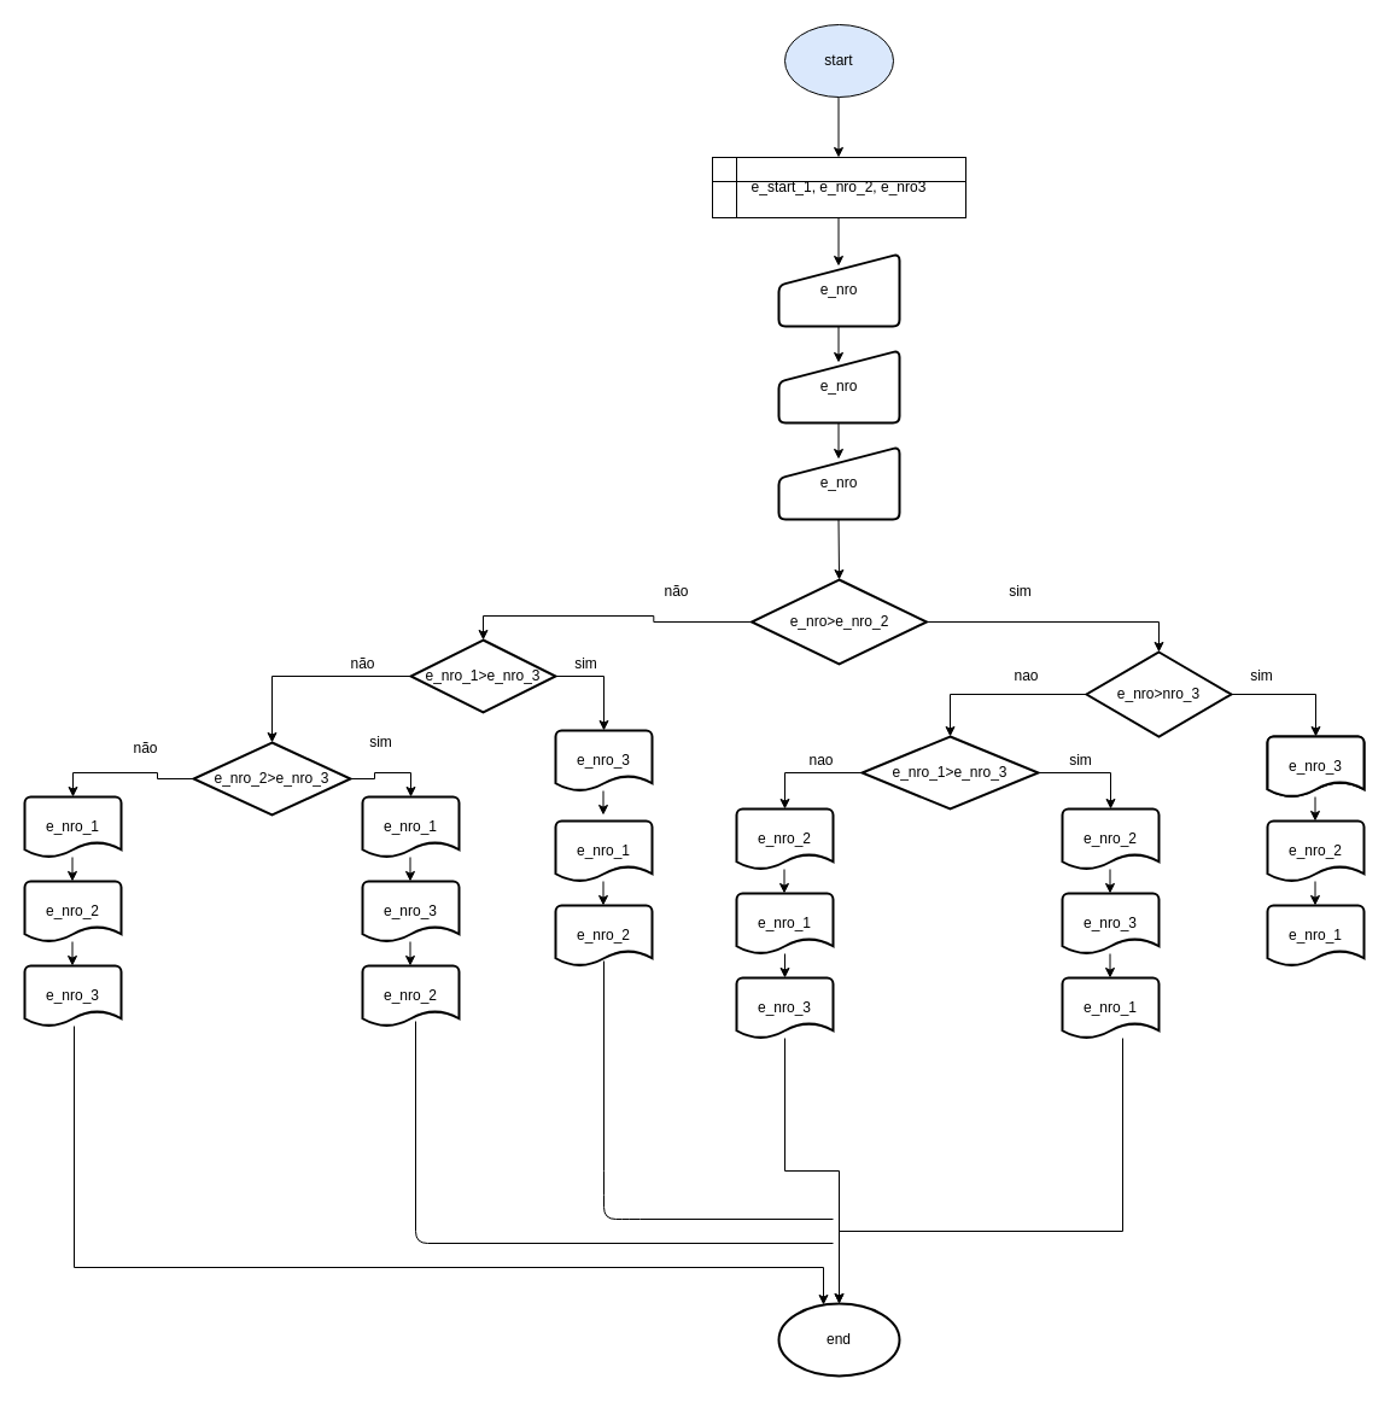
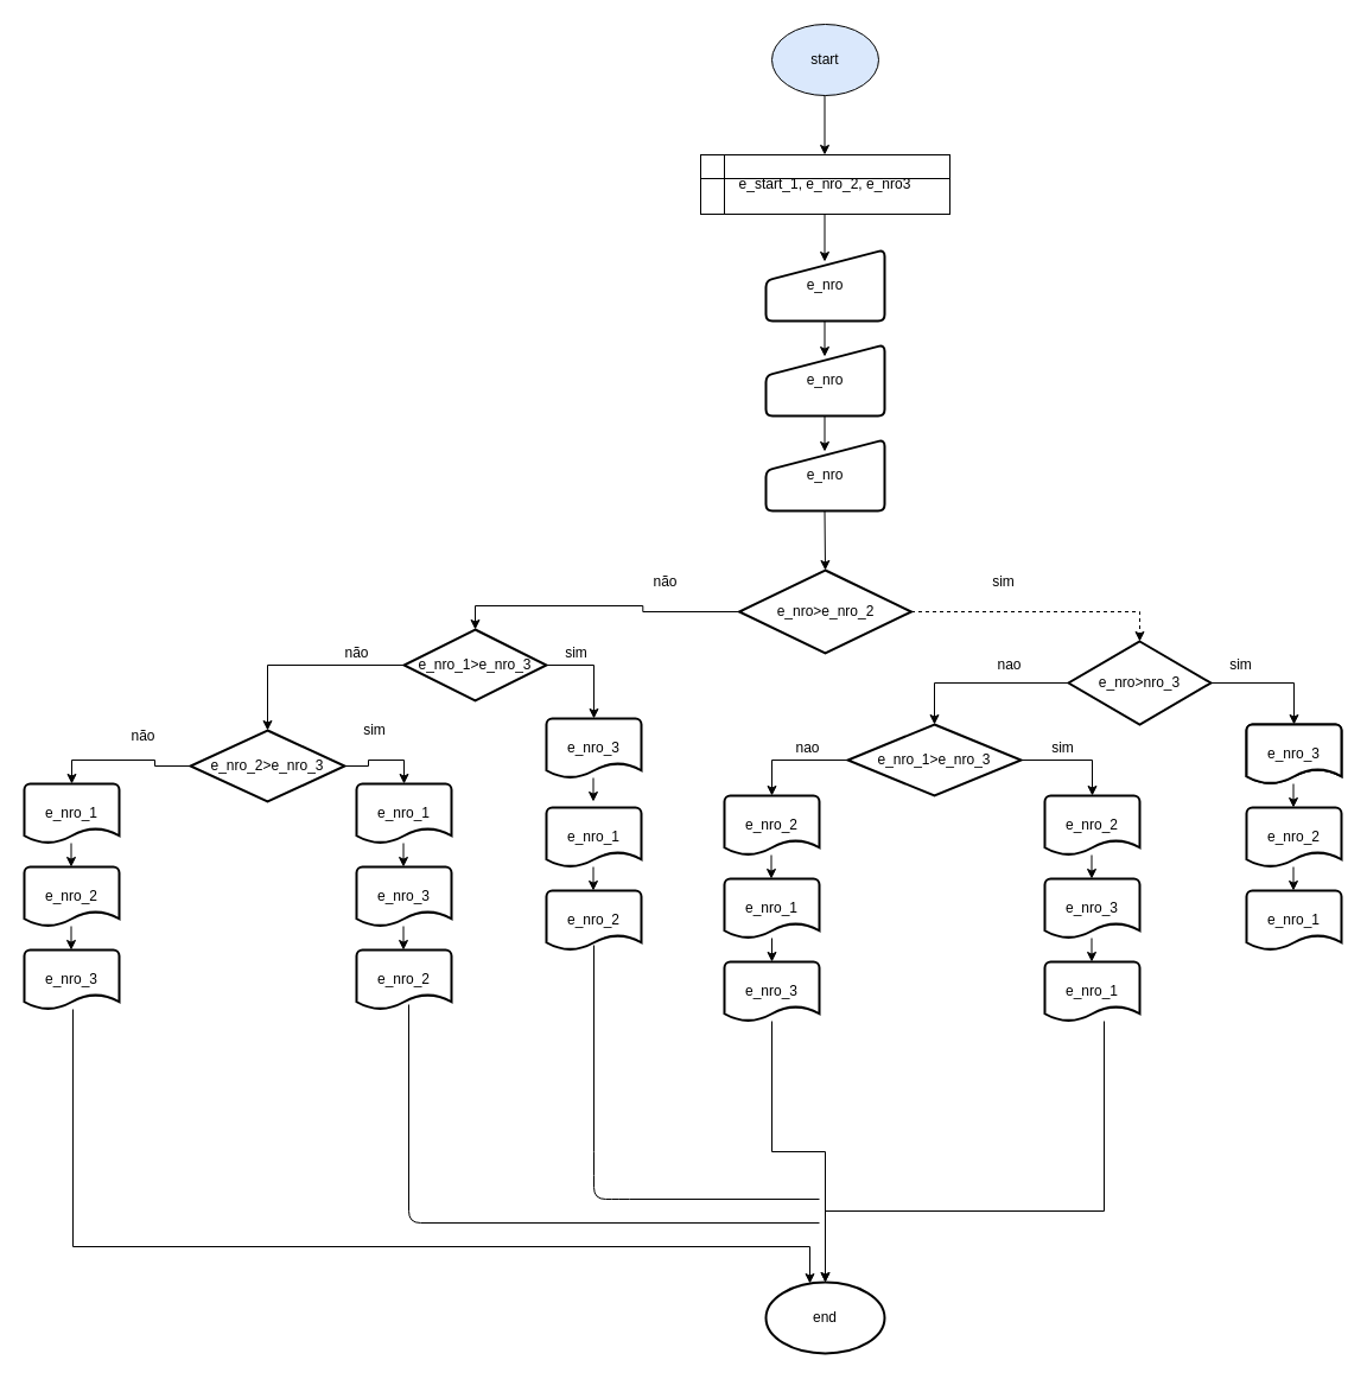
  <mxCell id="0" />
  <mxCell id="1" parent="0" />
  <mxCell id="2" value="&lt;font style=&quot;vertical-align: inherit&quot;&gt;&lt;font style=&quot;vertical-align: inherit&quot;&gt;start&lt;/font&gt;&lt;/font&gt;" style="ellipse;whiteSpace=wrap;html=1;fillColor=#dae8fc;" vertex="1" parent="1"><mxGeometry x="650" y="20" width="90" height="60" as="geometry" /></mxCell>
  <mxCell id="3" value="" style="endArrow=classic;html=1;" edge="1" parent="1"><mxGeometry width="50" height="50" relative="1" as="geometry"><mxPoint x="694.5" y="80" as="sourcePoint" /><mxPoint x="694.5" y="130" as="targetPoint" /></mxGeometry></mxCell>
  <mxCell id="4" value="&lt;font style=&quot;vertical-align: inherit&quot;&gt;&lt;font style=&quot;vertical-align: inherit&quot;&gt;&lt;font style=&quot;vertical-align: inherit&quot;&gt;&lt;font style=&quot;vertical-align: inherit&quot;&gt;&lt;font style=&quot;vertical-align: inherit&quot;&gt;&lt;font style=&quot;vertical-align: inherit&quot;&gt;&lt;font style=&quot;vertical-align: inherit&quot;&gt;&lt;font style=&quot;vertical-align: inherit&quot;&gt;e_start_1, e_nro_2, e_nro3&lt;/font&gt;&lt;/font&gt;&lt;/font&gt;&lt;/font&gt;&lt;/font&gt;&lt;/font&gt;&lt;/font&gt;&lt;/font&gt;" style="shape=internalStorage;whiteSpace=wrap;html=1;backgroundOutline=1;" vertex="1" parent="1"><mxGeometry x="590" y="130" width="210" height="50" as="geometry" /></mxCell>
  <mxCell id="5" value="" style="endArrow=classic;html=1;" edge="1" parent="1"><mxGeometry width="50" height="50" relative="1" as="geometry"><mxPoint x="694.5" y="180" as="sourcePoint" /><mxPoint x="694.5" y="220" as="targetPoint" /></mxGeometry></mxCell>
  <mxCell id="6" value="&lt;font style=&quot;vertical-align: inherit&quot;&gt;&lt;font style=&quot;vertical-align: inherit&quot;&gt;e_nro&lt;/font&gt;&lt;/font&gt;" style="html=1;strokeWidth=2;shape=manualInput;whiteSpace=wrap;rounded=1;size=26;arcSize=11;" vertex="1" parent="1"><mxGeometry x="645" y="210" width="100" height="60" as="geometry" /></mxCell>
  <mxCell id="7" value="&lt;font style=&quot;vertical-align: inherit&quot;&gt;&lt;font style=&quot;vertical-align: inherit&quot;&gt;e_nro&lt;/font&gt;&lt;/font&gt;" style="html=1;strokeWidth=2;shape=manualInput;whiteSpace=wrap;rounded=1;size=26;arcSize=11;" vertex="1" parent="1"><mxGeometry x="645" y="290" width="100" height="60" as="geometry" /></mxCell>
  <mxCell id="8" value="&lt;font style=&quot;vertical-align: inherit&quot;&gt;&lt;font style=&quot;vertical-align: inherit&quot;&gt;e_nro&lt;/font&gt;&lt;/font&gt;" style="html=1;strokeWidth=2;shape=manualInput;whiteSpace=wrap;rounded=1;size=26;arcSize=11;" vertex="1" parent="1"><mxGeometry x="645" y="370" width="100" height="60" as="geometry" /></mxCell>
  <mxCell id="9" value="" style="endArrow=classic;html=1;" edge="1" parent="1"><mxGeometry width="50" height="50" relative="1" as="geometry"><mxPoint x="694.5" y="270" as="sourcePoint" /><mxPoint x="694.5" y="300" as="targetPoint" /></mxGeometry></mxCell>
  <mxCell id="10" value="" style="endArrow=classic;html=1;" edge="1" parent="1"><mxGeometry width="50" height="50" relative="1" as="geometry"><mxPoint x="694.5" y="350" as="sourcePoint" /><mxPoint x="694.5" y="380" as="targetPoint" /></mxGeometry></mxCell>
- <mxCell id="11" style="edgeStyle=orthogonalEdgeStyle;rounded=0;orthogonalLoop=1;jettySize=auto;html=1;exitX=1;exitY=0.5;exitDx=0;exitDy=0;exitPerimeter=0;entryX=0.5;entryY=0;entryDx=0;entryDy=0;entryPerimeter=0;" edge="1" parent="1" source="13" target="18"><mxGeometry relative="1" as="geometry"><mxPoint x="900" y="505" as="targetPoint" /></mxGeometry></mxCell>
+ <mxCell id="11" style="edgeStyle=orthogonalEdgeStyle;rounded=0;orthogonalLoop=1;jettySize=auto;html=1;exitX=1;exitY=0.5;exitDx=0;exitDy=0;exitPerimeter=0;entryX=0.5;entryY=0;entryDx=0;entryDy=0;entryPerimeter=0;dashed=1;" edge="1" parent="1" source="13" target="18"><mxGeometry relative="1" as="geometry"><mxPoint x="900" y="505" as="targetPoint" /></mxGeometry></mxCell>
  <mxCell id="12" style="edgeStyle=orthogonalEdgeStyle;rounded=0;orthogonalLoop=1;jettySize=auto;html=1;exitX=0;exitY=0.5;exitDx=0;exitDy=0;exitPerimeter=0;entryX=0.5;entryY=0;entryDx=0;entryDy=0;entryPerimeter=0;" edge="1" parent="1" source="13" target="47"><mxGeometry relative="1" as="geometry"><mxPoint x="496" y="505" as="targetPoint" /></mxGeometry></mxCell>
  <mxCell id="13" value="&lt;font style=&quot;vertical-align: inherit&quot;&gt;&lt;font style=&quot;vertical-align: inherit&quot;&gt;e_nro&amp;gt;e_nro_2&lt;/font&gt;&lt;/font&gt;" style="strokeWidth=2;html=1;shape=mxgraph.flowchart.decision;whiteSpace=wrap;" vertex="1" parent="1"><mxGeometry x="622.5" y="480" width="145" height="70" as="geometry" /></mxCell>
  <mxCell id="14" value="&lt;font style=&quot;vertical-align: inherit&quot;&gt;&lt;font style=&quot;vertical-align: inherit&quot;&gt;sim&lt;/font&gt;&lt;/font&gt;" style="text;html=1;align=center;verticalAlign=middle;resizable=0;points=[];autosize=1;" vertex="1" parent="1"><mxGeometry x="830" y="480" width="30" height="20" as="geometry" /></mxCell>
  <mxCell id="15" value="&lt;font style=&quot;vertical-align: inherit&quot;&gt;&lt;font style=&quot;vertical-align: inherit&quot;&gt;não&lt;/font&gt;&lt;/font&gt;" style="text;html=1;align=center;verticalAlign=middle;resizable=0;points=[];autosize=1;" vertex="1" parent="1"><mxGeometry x="540" y="480" width="40" height="20" as="geometry" /></mxCell>
  <mxCell id="16" style="edgeStyle=orthogonalEdgeStyle;rounded=0;orthogonalLoop=1;jettySize=auto;html=1;exitX=1;exitY=0.5;exitDx=0;exitDy=0;exitPerimeter=0;entryX=0.5;entryY=0;entryDx=0;entryDy=0;entryPerimeter=0;" edge="1" parent="1" source="18" target="20"><mxGeometry relative="1" as="geometry"><mxPoint x="1090" y="575" as="targetPoint" /></mxGeometry></mxCell>
  <mxCell id="17" style="edgeStyle=orthogonalEdgeStyle;rounded=0;orthogonalLoop=1;jettySize=auto;html=1;exitX=0;exitY=0.5;exitDx=0;exitDy=0;exitPerimeter=0;entryX=0.5;entryY=0;entryDx=0;entryDy=0;entryPerimeter=0;" edge="1" parent="1" source="18" target="29"><mxGeometry relative="1" as="geometry"><mxPoint x="800" y="575" as="targetPoint" /></mxGeometry></mxCell>
  <mxCell id="18" value="&lt;font style=&quot;vertical-align: inherit&quot;&gt;&lt;font style=&quot;vertical-align: inherit&quot;&gt;e_nro&amp;gt;nro_3&lt;/font&gt;&lt;/font&gt;" style="strokeWidth=2;html=1;shape=mxgraph.flowchart.decision;whiteSpace=wrap;" vertex="1" parent="1"><mxGeometry x="900" y="540" width="120" height="70" as="geometry" /></mxCell>
  <mxCell id="19" value="sim" style="text;html=1;align=center;verticalAlign=middle;resizable=0;points=[];autosize=1;" vertex="1" parent="1"><mxGeometry x="1030" y="550" width="30" height="20" as="geometry" /></mxCell>
  <mxCell id="20" value="e_nro_3" style="strokeWidth=2;html=1;shape=mxgraph.flowchart.document2;whiteSpace=wrap;size=0.25;" vertex="1" parent="1"><mxGeometry x="1050" y="610" width="80" height="50" as="geometry" /></mxCell>
  <mxCell id="21" value="e_nro_2" style="strokeWidth=2;html=1;shape=mxgraph.flowchart.document2;whiteSpace=wrap;size=0.25;" vertex="1" parent="1"><mxGeometry x="1050" y="680" width="80" height="50" as="geometry" /></mxCell>
  <mxCell id="22" value="" style="endArrow=classic;html=1;" edge="1" parent="1"><mxGeometry width="50" height="50" relative="1" as="geometry"><mxPoint x="1089.5" y="660" as="sourcePoint" /><mxPoint x="1089.5" y="680" as="targetPoint" /></mxGeometry></mxCell>
  <mxCell id="23" value="e_nro_3" style="strokeWidth=2;html=1;shape=mxgraph.flowchart.document2;whiteSpace=wrap;size=0.25;" vertex="1" parent="1"><mxGeometry x="1050" y="610" width="80" height="50" as="geometry" /></mxCell>
  <mxCell id="24" value="e_nro_1" style="strokeWidth=2;html=1;shape=mxgraph.flowchart.document2;whiteSpace=wrap;size=0.25;" vertex="1" parent="1"><mxGeometry x="1050" y="750" width="80" height="50" as="geometry" /></mxCell>
  <mxCell id="25" value="" style="endArrow=classic;html=1;" edge="1" parent="1"><mxGeometry width="50" height="50" relative="1" as="geometry"><mxPoint x="1089.5" y="730" as="sourcePoint" /><mxPoint x="1089.5" y="750" as="targetPoint" /></mxGeometry></mxCell>
  <mxCell id="26" value="nao" style="text;html=1;align=center;verticalAlign=middle;resizable=0;points=[];autosize=1;" vertex="1" parent="1"><mxGeometry x="830" y="550" width="40" height="20" as="geometry" /></mxCell>
  <mxCell id="27" style="edgeStyle=orthogonalEdgeStyle;rounded=0;orthogonalLoop=1;jettySize=auto;html=1;exitX=1;exitY=0.5;exitDx=0;exitDy=0;exitPerimeter=0;entryX=0.5;entryY=0;entryDx=0;entryDy=0;entryPerimeter=0;" edge="1" parent="1" source="29" target="31"><mxGeometry relative="1" as="geometry"><mxPoint x="930" y="640" as="targetPoint" /></mxGeometry></mxCell>
  <mxCell id="28" style="edgeStyle=orthogonalEdgeStyle;rounded=0;orthogonalLoop=1;jettySize=auto;html=1;exitX=0;exitY=0.5;exitDx=0;exitDy=0;exitPerimeter=0;entryX=0.5;entryY=0;entryDx=0;entryDy=0;entryPerimeter=0;" edge="1" parent="1" source="29" target="38"><mxGeometry relative="1" as="geometry"><mxPoint x="640" y="640" as="targetPoint" /></mxGeometry></mxCell>
  <mxCell id="29" value="e_nro_1&amp;gt;e_nro_3" style="strokeWidth=2;html=1;shape=mxgraph.flowchart.decision;whiteSpace=wrap;" vertex="1" parent="1"><mxGeometry x="714" y="610" width="146" height="60" as="geometry" /></mxCell>
  <mxCell id="30" value="sim" style="text;html=1;align=center;verticalAlign=middle;resizable=0;points=[];autosize=1;" vertex="1" parent="1"><mxGeometry x="880" y="620" width="30" height="20" as="geometry" /></mxCell>
  <mxCell id="31" value="e_nro_2" style="strokeWidth=2;html=1;shape=mxgraph.flowchart.document2;whiteSpace=wrap;size=0.25;" vertex="1" parent="1"><mxGeometry x="880" y="670" width="80" height="50" as="geometry" /></mxCell>
  <mxCell id="32" value="" style="endArrow=classic;html=1;" edge="1" parent="1"><mxGeometry width="50" height="50" relative="1" as="geometry"><mxPoint x="919.5" y="790" as="sourcePoint" /><mxPoint x="919.5" y="810" as="targetPoint" /></mxGeometry></mxCell>
  <mxCell id="33" value="" style="endArrow=classic;html=1;" edge="1" parent="1"><mxGeometry width="50" height="50" relative="1" as="geometry"><mxPoint x="919.5" y="720" as="sourcePoint" /><mxPoint x="919.5" y="740" as="targetPoint" /></mxGeometry></mxCell>
  <mxCell id="34" value="e_nro_3" style="strokeWidth=2;html=1;shape=mxgraph.flowchart.document2;whiteSpace=wrap;size=0.25;" vertex="1" parent="1"><mxGeometry x="880" y="740" width="80" height="50" as="geometry" /></mxCell>
  <mxCell id="35" style="edgeStyle=orthogonalEdgeStyle;rounded=0;orthogonalLoop=1;jettySize=auto;html=1;entryX=0.5;entryY=0;entryDx=0;entryDy=0;entryPerimeter=0;" edge="1" parent="1" source="36" target="53"><mxGeometry relative="1" as="geometry"><mxPoint x="920" y="980" as="targetPoint" /><Array as="points"><mxPoint x="930" y="1020" /><mxPoint x="695" y="1020" /></Array></mxGeometry></mxCell>
  <mxCell id="36" value="e_nro_1" style="strokeWidth=2;html=1;shape=mxgraph.flowchart.document2;whiteSpace=wrap;size=0.25;" vertex="1" parent="1"><mxGeometry x="880" y="810" width="80" height="50" as="geometry" /></mxCell>
  <mxCell id="37" value="nao" style="text;html=1;align=center;verticalAlign=middle;resizable=0;points=[];autosize=1;" vertex="1" parent="1"><mxGeometry x="660" y="620" width="40" height="20" as="geometry" /></mxCell>
  <mxCell id="38" value="e_nro_2" style="strokeWidth=2;html=1;shape=mxgraph.flowchart.document2;whiteSpace=wrap;size=0.25;" vertex="1" parent="1"><mxGeometry x="610" y="670" width="80" height="50" as="geometry" /></mxCell>
  <mxCell id="39" value="" style="endArrow=classic;html=1;" edge="1" parent="1"><mxGeometry width="50" height="50" relative="1" as="geometry"><mxPoint x="650" y="790" as="sourcePoint" /><mxPoint x="650" y="810" as="targetPoint" /></mxGeometry></mxCell>
  <mxCell id="40" value="" style="endArrow=classic;html=1;" edge="1" parent="1"><mxGeometry width="50" height="50" relative="1" as="geometry"><mxPoint x="649.5" y="720" as="sourcePoint" /><mxPoint x="649.5" y="740" as="targetPoint" /></mxGeometry></mxCell>
  <mxCell id="41" value="e_nro_1" style="strokeWidth=2;html=1;shape=mxgraph.flowchart.document2;whiteSpace=wrap;size=0.25;" vertex="1" parent="1"><mxGeometry x="610" y="740" width="80" height="50" as="geometry" /></mxCell>
  <mxCell id="42" style="edgeStyle=orthogonalEdgeStyle;rounded=0;orthogonalLoop=1;jettySize=auto;html=1;entryX=0.5;entryY=0;entryDx=0;entryDy=0;entryPerimeter=0;" edge="1" parent="1" source="43" target="53"><mxGeometry relative="1" as="geometry"><mxPoint x="650" y="940" as="targetPoint" /></mxGeometry></mxCell>
  <mxCell id="43" value="e_nro_3" style="strokeWidth=2;html=1;shape=mxgraph.flowchart.document2;whiteSpace=wrap;size=0.25;" vertex="1" parent="1"><mxGeometry x="610" y="810" width="80" height="50" as="geometry" /></mxCell>
  <mxCell id="44" value="" style="endArrow=classic;html=1;entryX=0.5;entryY=0;entryDx=0;entryDy=0;entryPerimeter=0;" edge="1" parent="1" target="13"><mxGeometry width="50" height="50" relative="1" as="geometry"><mxPoint x="694.5" y="430" as="sourcePoint" /><mxPoint x="694.5" y="460" as="targetPoint" /></mxGeometry></mxCell>
  <mxCell id="45" style="edgeStyle=orthogonalEdgeStyle;rounded=0;orthogonalLoop=1;jettySize=auto;html=1;exitX=1;exitY=0.5;exitDx=0;exitDy=0;exitPerimeter=0;" edge="1" parent="1" source="47" target="48"><mxGeometry relative="1" as="geometry" /></mxCell>
  <mxCell id="46" style="edgeStyle=orthogonalEdgeStyle;rounded=0;orthogonalLoop=1;jettySize=auto;html=1;exitX=0;exitY=0.5;exitDx=0;exitDy=0;exitPerimeter=0;entryX=0.5;entryY=0;entryDx=0;entryDy=0;entryPerimeter=0;" edge="1" parent="1" source="47" target="59"><mxGeometry relative="1" as="geometry"><mxPoint x="260" y="560" as="targetPoint" /></mxGeometry></mxCell>
  <mxCell id="47" value="e_nro_1&amp;gt;e_nro_3" style="strokeWidth=2;html=1;shape=mxgraph.flowchart.decision;whiteSpace=wrap;" vertex="1" parent="1"><mxGeometry x="340" y="530" width="120" height="60" as="geometry" /></mxCell>
  <mxCell id="48" value="e_nro_3" style="strokeWidth=2;html=1;shape=mxgraph.flowchart.document2;whiteSpace=wrap;size=0.25;" vertex="1" parent="1"><mxGeometry x="460" y="605" width="80" height="50" as="geometry" /></mxCell>
  <mxCell id="49" value="" style="endArrow=classic;html=1;" edge="1" parent="1"><mxGeometry width="50" height="50" relative="1" as="geometry"><mxPoint x="499.5" y="655" as="sourcePoint" /><mxPoint x="499.5" y="675" as="targetPoint" /></mxGeometry></mxCell>
  <mxCell id="50" value="" style="endArrow=classic;html=1;" edge="1" parent="1"><mxGeometry width="50" height="50" relative="1" as="geometry"><mxPoint x="499.5" y="730" as="sourcePoint" /><mxPoint x="499.5" y="750" as="targetPoint" /></mxGeometry></mxCell>
  <mxCell id="51" value="e_nro_1" style="strokeWidth=2;html=1;shape=mxgraph.flowchart.document2;whiteSpace=wrap;size=0.25;" vertex="1" parent="1"><mxGeometry x="460" y="680" width="80" height="50" as="geometry" /></mxCell>
  <mxCell id="52" value="e_nro_2" style="strokeWidth=2;html=1;shape=mxgraph.flowchart.document2;whiteSpace=wrap;size=0.25;" vertex="1" parent="1"><mxGeometry x="460" y="750" width="80" height="50" as="geometry" /></mxCell>
  <mxCell id="53" value="end" style="strokeWidth=2;html=1;shape=mxgraph.flowchart.start_1;whiteSpace=wrap;" vertex="1" parent="1"><mxGeometry x="645" y="1080" width="100" height="60" as="geometry" /></mxCell>
  <mxCell id="54" value="sim" style="text;html=1;align=center;verticalAlign=middle;resizable=0;points=[];autosize=1;" vertex="1" parent="1"><mxGeometry x="470" y="540" width="30" height="20" as="geometry" /></mxCell>
  <mxCell id="55" value="" style="endArrow=none;html=1;exitX=0.5;exitY=0.92;exitDx=0;exitDy=0;exitPerimeter=0;" edge="1" parent="1" source="52"><mxGeometry width="50" height="50" relative="1" as="geometry"><mxPoint x="500" y="870" as="sourcePoint" /><mxPoint x="690" y="1010" as="targetPoint" /><Array as="points"><mxPoint x="500" y="980" /><mxPoint x="500" y="1010" /><mxPoint x="520" y="1010" /></Array></mxGeometry></mxCell>
  <mxCell id="56" value="não" style="text;html=1;align=center;verticalAlign=middle;resizable=0;points=[];autosize=1;" vertex="1" parent="1"><mxGeometry x="280" y="540" width="40" height="20" as="geometry" /></mxCell>
  <mxCell id="57" style="edgeStyle=orthogonalEdgeStyle;rounded=0;orthogonalLoop=1;jettySize=auto;html=1;exitX=1;exitY=0.5;exitDx=0;exitDy=0;exitPerimeter=0;entryX=0.5;entryY=0;entryDx=0;entryDy=0;entryPerimeter=0;" edge="1" parent="1" source="59" target="61"><mxGeometry relative="1" as="geometry"><mxPoint x="350" y="630" as="targetPoint" /></mxGeometry></mxCell>
  <mxCell id="58" style="edgeStyle=orthogonalEdgeStyle;rounded=0;orthogonalLoop=1;jettySize=auto;html=1;exitX=0;exitY=0.5;exitDx=0;exitDy=0;exitPerimeter=0;entryX=0.5;entryY=0;entryDx=0;entryDy=0;entryPerimeter=0;" edge="1" parent="1" source="59" target="68"><mxGeometry relative="1" as="geometry"><mxPoint x="70" y="630" as="targetPoint" /></mxGeometry></mxCell>
  <mxCell id="59" value="e_nro_2&amp;gt;e_nro_3" style="strokeWidth=2;html=1;shape=mxgraph.flowchart.decision;whiteSpace=wrap;" vertex="1" parent="1"><mxGeometry x="160" y="615" width="130" height="60" as="geometry" /></mxCell>
  <mxCell id="60" value="sim" style="text;html=1;align=center;verticalAlign=middle;resizable=0;points=[];autosize=1;" vertex="1" parent="1"><mxGeometry x="300" y="605" width="30" height="20" as="geometry" /></mxCell>
  <mxCell id="61" value="e_nro_1" style="strokeWidth=2;html=1;shape=mxgraph.flowchart.document2;whiteSpace=wrap;size=0.25;" vertex="1" parent="1"><mxGeometry x="300" y="660" width="80" height="50" as="geometry" /></mxCell>
  <mxCell id="62" value="" style="endArrow=classic;html=1;" edge="1" parent="1"><mxGeometry width="50" height="50" relative="1" as="geometry"><mxPoint x="339.5" y="780" as="sourcePoint" /><mxPoint x="339.5" y="800" as="targetPoint" /></mxGeometry></mxCell>
  <mxCell id="63" value="" style="endArrow=classic;html=1;" edge="1" parent="1"><mxGeometry width="50" height="50" relative="1" as="geometry"><mxPoint x="339.5" y="710" as="sourcePoint" /><mxPoint x="339.5" y="730" as="targetPoint" /></mxGeometry></mxCell>
  <mxCell id="64" value="e_nro_3" style="strokeWidth=2;html=1;shape=mxgraph.flowchart.document2;whiteSpace=wrap;size=0.25;" vertex="1" parent="1"><mxGeometry x="300" y="730" width="80" height="50" as="geometry" /></mxCell>
  <mxCell id="65" value="e_nro_2" style="strokeWidth=2;html=1;shape=mxgraph.flowchart.document2;whiteSpace=wrap;size=0.25;" vertex="1" parent="1"><mxGeometry x="300" y="800" width="80" height="50" as="geometry" /></mxCell>
  <mxCell id="66" value="" style="endArrow=none;html=1;entryX=0.55;entryY=0.92;entryDx=0;entryDy=0;entryPerimeter=0;" edge="1" parent="1" target="65"><mxGeometry width="50" height="50" relative="1" as="geometry"><mxPoint x="690" y="1030" as="sourcePoint" /><mxPoint x="350" y="920" as="targetPoint" /><Array as="points"><mxPoint x="344" y="1030" /></Array></mxGeometry></mxCell>
  <mxCell id="67" value="não" style="text;html=1;align=center;verticalAlign=middle;resizable=0;points=[];autosize=1;" vertex="1" parent="1"><mxGeometry x="100" y="610" width="40" height="20" as="geometry" /></mxCell>
  <mxCell id="68" value="e_nro_1" style="strokeWidth=2;html=1;shape=mxgraph.flowchart.document2;whiteSpace=wrap;size=0.25;" vertex="1" parent="1"><mxGeometry x="20" y="660" width="80" height="50" as="geometry" /></mxCell>
  <mxCell id="69" value="" style="endArrow=classic;html=1;" edge="1" parent="1"><mxGeometry width="50" height="50" relative="1" as="geometry"><mxPoint x="59.5" y="780" as="sourcePoint" /><mxPoint x="59.5" y="800" as="targetPoint" /></mxGeometry></mxCell>
  <mxCell id="70" value="" style="endArrow=classic;html=1;" edge="1" parent="1"><mxGeometry width="50" height="50" relative="1" as="geometry"><mxPoint x="59.5" y="710" as="sourcePoint" /><mxPoint x="59.5" y="730" as="targetPoint" /></mxGeometry></mxCell>
  <mxCell id="71" value="e_nro_2" style="strokeWidth=2;html=1;shape=mxgraph.flowchart.document2;whiteSpace=wrap;size=0.25;" vertex="1" parent="1"><mxGeometry x="20" y="730" width="80" height="50" as="geometry" /></mxCell>
  <mxCell id="72" style="edgeStyle=orthogonalEdgeStyle;rounded=0;orthogonalLoop=1;jettySize=auto;html=1;entryX=0.36;entryY=0.017;entryDx=0;entryDy=0;entryPerimeter=0;" edge="1" parent="1"><mxGeometry relative="1" as="geometry"><mxPoint x="61" y="850" as="sourcePoint" /><mxPoint x="682" y="1081.02" as="targetPoint" /><Array as="points"><mxPoint x="61" y="1050" /><mxPoint x="682" y="1050" /></Array></mxGeometry></mxCell>
  <mxCell id="73" value="e_nro_3" style="strokeWidth=2;html=1;shape=mxgraph.flowchart.document2;whiteSpace=wrap;size=0.25;" vertex="1" parent="1"><mxGeometry x="20" y="800" width="80" height="50" as="geometry" /></mxCell>
